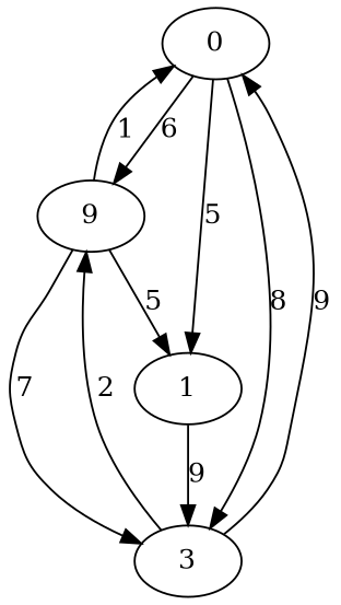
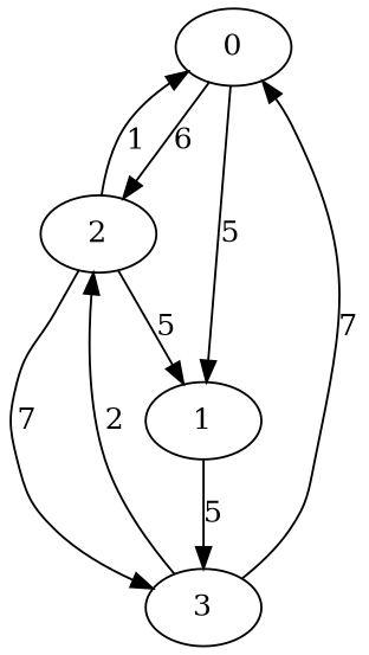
  strict digraph {
    0
-   2 [label=9]
+   2
    3
    1
    0 -> 2 [label=6]
-   0 -> 3 [label=8]
    0 -> 1 [label=5]
    2 -> 0 [label=1]
    2 -> 3 [label=7]
    2 -> 1 [label=5]
-   3 -> 0 [label=9]
+   3 -> 0 [label=7]
    3 -> 2 [label=2]
-   1 -> 3 [label=9]
+   1 -> 3 [label=5]
  }
